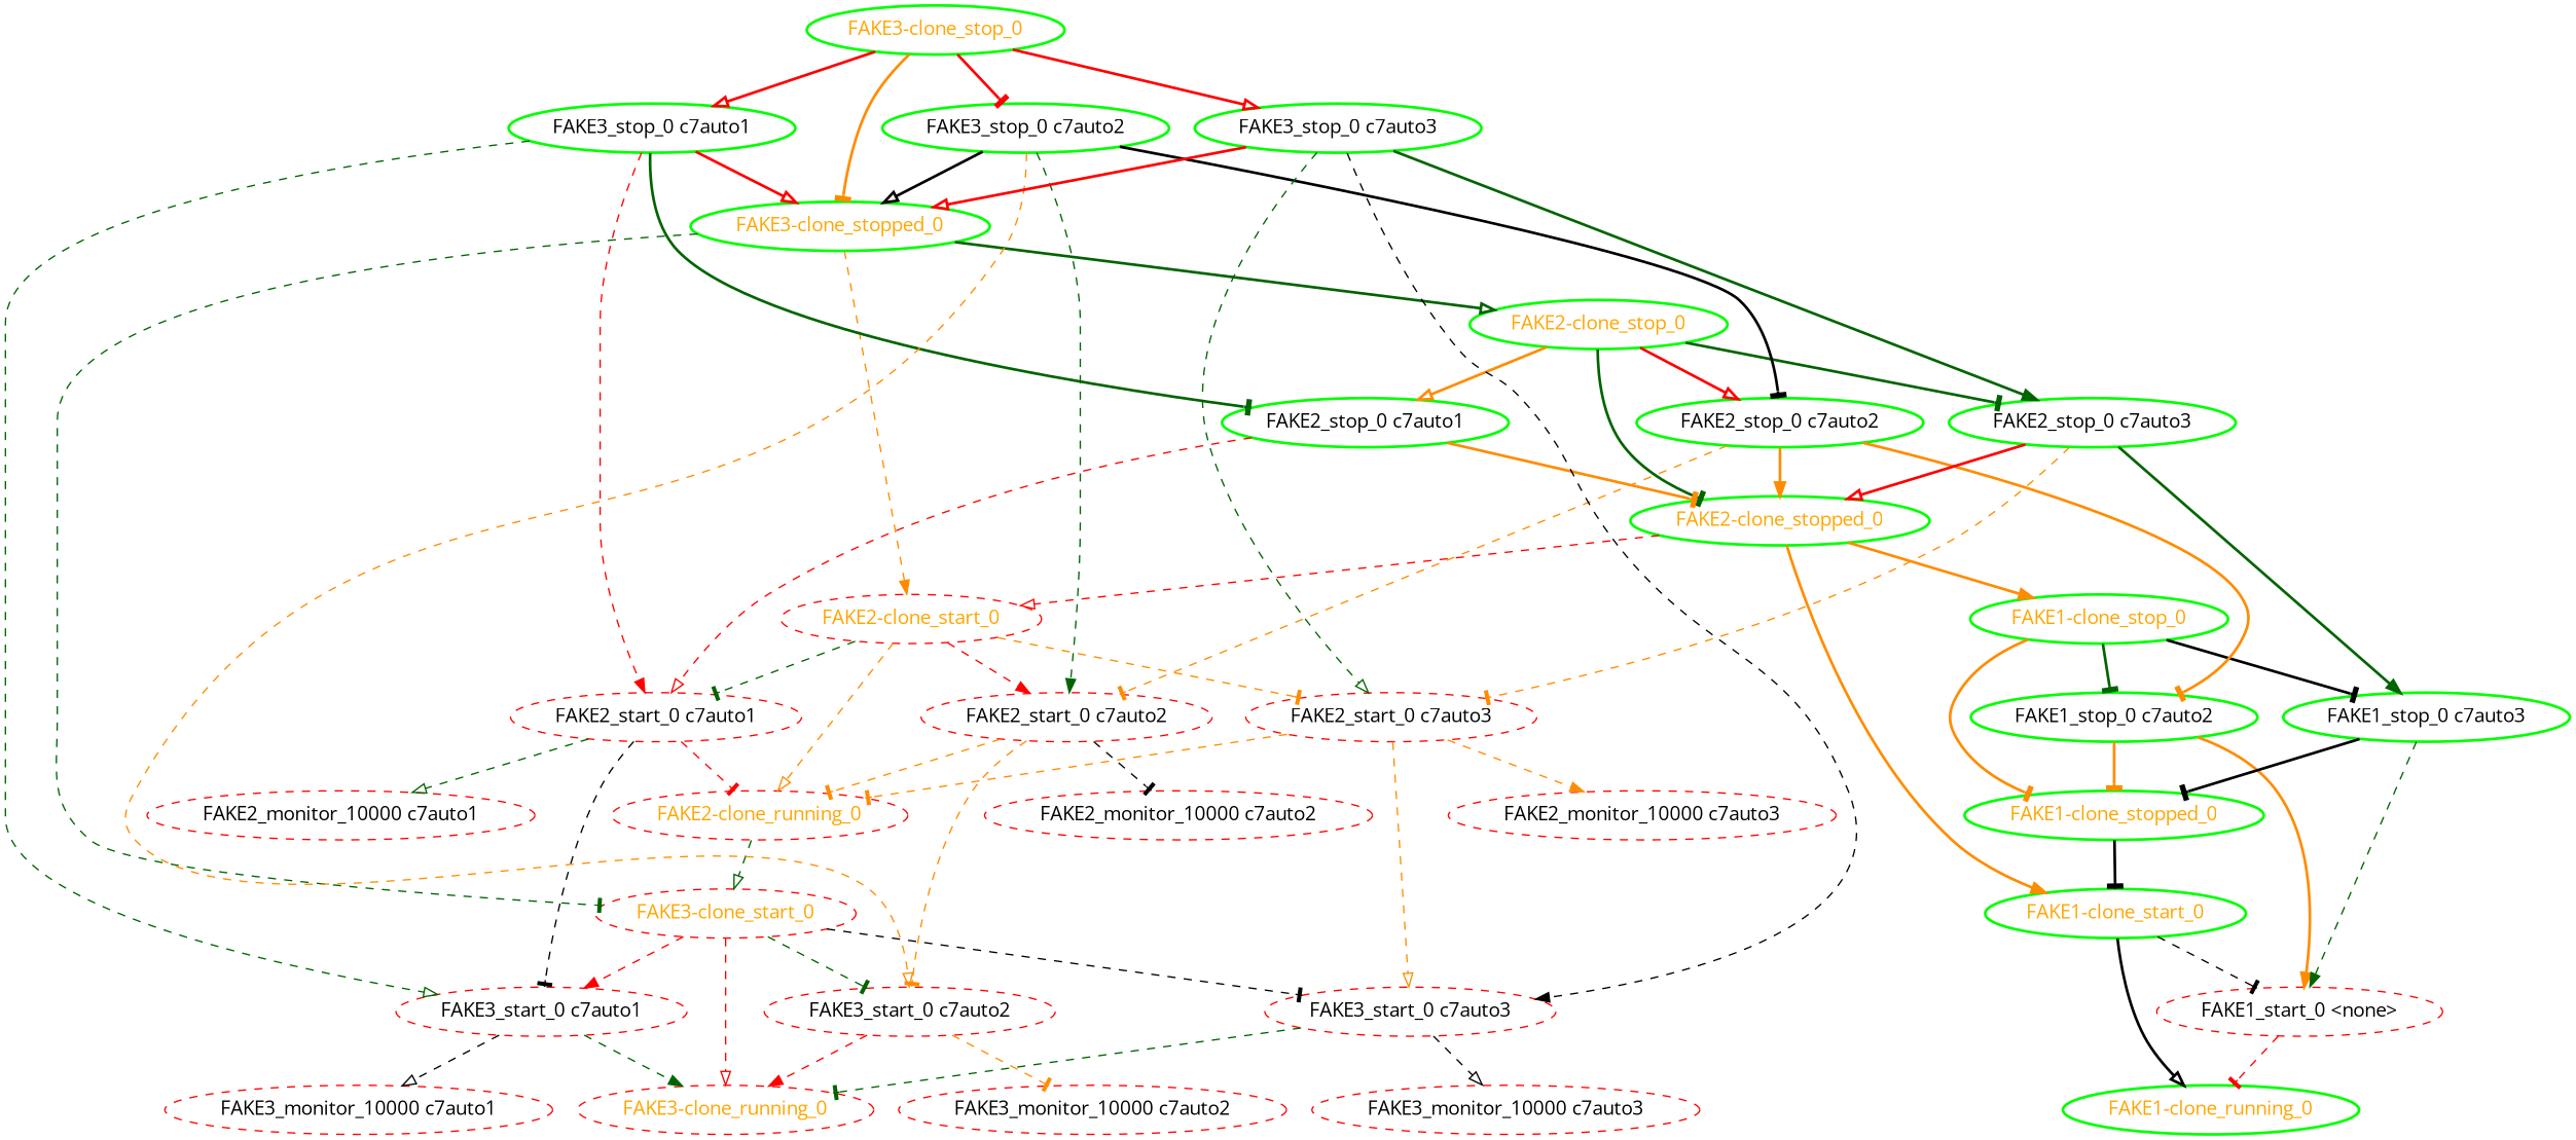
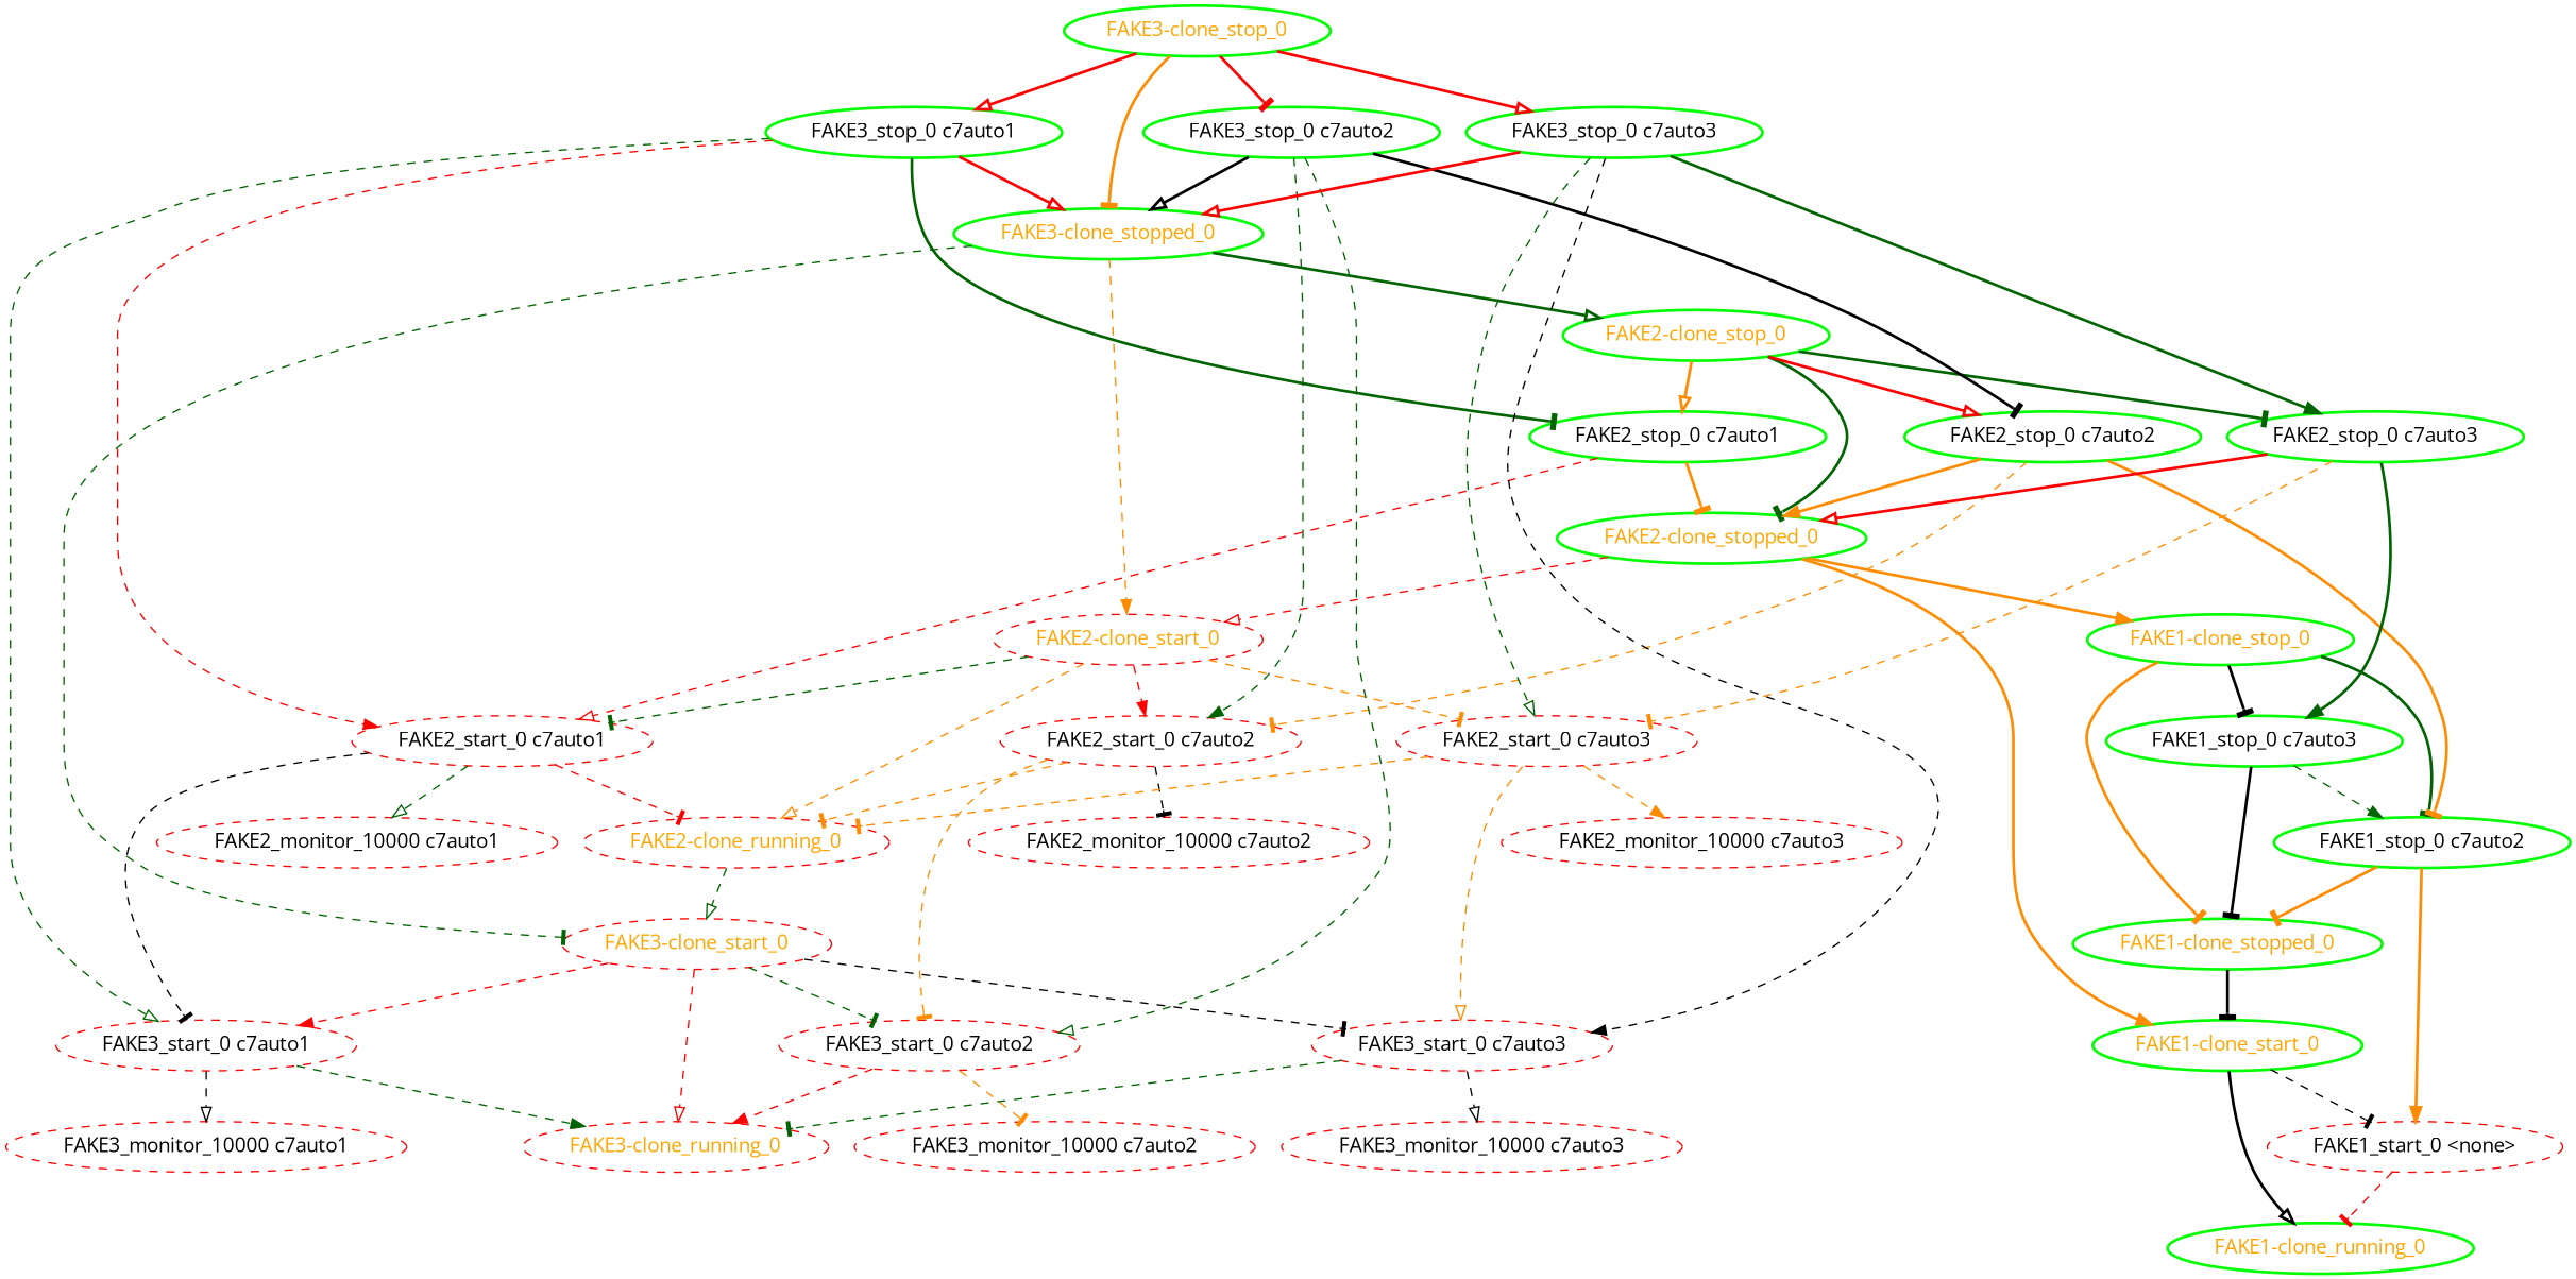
  digraph {
    fontname="Open Sans"
    node [color=red fontcolor=black fontname="Open Sans" style=dashed]
    edge [arrowhead=tee color=darkorange fontname="Open Sans" style=dashed]
    "FAKE1-clone_running_0" [color=green fontcolor=orange style=bold]
    "FAKE1-clone_start_0" [color=green fontcolor=orange style=bold]
    "FAKE1_start_0 <none>"
    "FAKE1-clone_stop_0" [color=green fontcolor=orange style=bold]
    "FAKE1-clone_stopped_0" [color=green fontcolor=orange style=bold]
    "FAKE1_stop_0 c7auto2" [color=green style=bold]
    "FAKE1_stop_0 c7auto3" [color=green style=bold]
    "FAKE2-clone_running_0" [fontcolor=orange]
    "FAKE3-clone_start_0" [fontcolor=orange]
    "FAKE3_start_0 c7auto1"
    "FAKE3_start_0 c7auto2"
    "FAKE3_start_0 c7auto3"
    "FAKE3-clone_running_0" [fontcolor=orange]
    "FAKE3_monitor_10000 c7auto1"
    "FAKE3_monitor_10000 c7auto2"
    "FAKE3_monitor_10000 c7auto3"
    "FAKE2-clone_start_0" [fontcolor=orange]
    "FAKE2_start_0 c7auto1"
    "FAKE2_start_0 c7auto2"
    "FAKE2_start_0 c7auto3"
    "FAKE2_monitor_10000 c7auto1"
    "FAKE2_monitor_10000 c7auto2"
    "FAKE2_monitor_10000 c7auto3"
    "FAKE2-clone_stop_0" [color=green fontcolor=orange style=bold]
    "FAKE2-clone_stopped_0" [color=green fontcolor=orange style=bold]
    "FAKE2_stop_0 c7auto1" [color=green style=bold]
    "FAKE2_stop_0 c7auto2" [color=green style=bold]
    "FAKE2_stop_0 c7auto3" [color=green style=bold]
    "FAKE3-clone_stop_0" [color=green fontcolor=orange style=bold]
    "FAKE3-clone_stopped_0" [color=green fontcolor=orange style=bold]
    "FAKE3_stop_0 c7auto1" [color=green style=bold]
    "FAKE3_stop_0 c7auto2" [color=green style=bold]
    "FAKE3_stop_0 c7auto3" [color=green style=bold]
    "FAKE1-clone_start_0" -> "FAKE1-clone_running_0" [arrowhead=onormal color=black style=bold]
    "FAKE1-clone_start_0" -> "FAKE1_start_0 <none>" [color=black]
    "FAKE1_start_0 <none>" -> "FAKE1-clone_running_0" [color=red]
    "FAKE1-clone_stop_0" -> "FAKE1-clone_stopped_0" [style=bold]
    "FAKE1-clone_stop_0" -> "FAKE1_stop_0 c7auto2" [color=darkgreen style=bold]
    "FAKE1-clone_stop_0" -> "FAKE1_stop_0 c7auto3" [color=black style=bold]
    "FAKE1-clone_stopped_0" -> "FAKE1-clone_start_0" [color=black style=bold]
    "FAKE1_stop_0 c7auto2" -> "FAKE1_start_0 <none>" [arrowhead=normal style=bold]
    "FAKE1_stop_0 c7auto2" -> "FAKE1-clone_stopped_0" [style=bold]
-   "FAKE1_stop_0 c7auto3" -> "FAKE1_start_0 <none>" [arrowhead=normal color=darkgreen]
+   "FAKE1_stop_0 c7auto3" -> "FAKE1_stop_0 c7auto2" [arrowhead=normal color=darkgreen]
    "FAKE1_stop_0 c7auto3" -> "FAKE1-clone_stopped_0" [color=black style=bold]
    "FAKE2-clone_running_0" -> "FAKE3-clone_start_0" [arrowhead=onormal color=darkgreen]
    "FAKE3-clone_start_0" -> "FAKE3_start_0 c7auto1" [arrowhead=normal color=red]
    "FAKE3-clone_start_0" -> "FAKE3_start_0 c7auto2" [color=darkgreen]
    "FAKE3-clone_start_0" -> "FAKE3_start_0 c7auto3" [color=black]
    "FAKE3-clone_start_0" -> "FAKE3-clone_running_0" [arrowhead=onormal color=red]
    "FAKE3_start_0 c7auto1" -> "FAKE3-clone_running_0" [arrowhead=normal color=darkgreen]
    "FAKE3_start_0 c7auto1" -> "FAKE3_monitor_10000 c7auto1" [arrowhead=onormal color=black]
    "FAKE3_start_0 c7auto2" -> "FAKE3-clone_running_0" [arrowhead=normal color=red]
    "FAKE3_start_0 c7auto2" -> "FAKE3_monitor_10000 c7auto2"
    "FAKE3_start_0 c7auto3" -> "FAKE3-clone_running_0" [color=darkgreen]
    "FAKE3_start_0 c7auto3" -> "FAKE3_monitor_10000 c7auto3" [arrowhead=onormal color=black]
    "FAKE2-clone_start_0" -> "FAKE2-clone_running_0" [arrowhead=onormal]
    "FAKE2-clone_start_0" -> "FAKE2_start_0 c7auto1" [color=darkgreen]
    "FAKE2-clone_start_0" -> "FAKE2_start_0 c7auto2" [arrowhead=normal color=red]
    "FAKE2-clone_start_0" -> "FAKE2_start_0 c7auto3"
    "FAKE2_start_0 c7auto1" -> "FAKE2-clone_running_0" [color=red]
    "FAKE2_start_0 c7auto1" -> "FAKE3_start_0 c7auto1" [color=black]
    "FAKE2_start_0 c7auto1" -> "FAKE2_monitor_10000 c7auto1" [arrowhead=onormal color=darkgreen]
    "FAKE2_start_0 c7auto2" -> "FAKE2-clone_running_0"
    "FAKE2_start_0 c7auto2" -> "FAKE3_start_0 c7auto2"
    "FAKE2_start_0 c7auto2" -> "FAKE2_monitor_10000 c7auto2" [color=black]
    "FAKE2_start_0 c7auto3" -> "FAKE2-clone_running_0"
    "FAKE2_start_0 c7auto3" -> "FAKE3_start_0 c7auto3" [arrowhead=onormal]
    "FAKE2_start_0 c7auto3" -> "FAKE2_monitor_10000 c7auto3" [arrowhead=normal]
    "FAKE2-clone_stop_0" -> "FAKE2-clone_stopped_0" [color=darkgreen style=bold]
    "FAKE2-clone_stop_0" -> "FAKE2_stop_0 c7auto1" [arrowhead=onormal style=bold]
    "FAKE2-clone_stop_0" -> "FAKE2_stop_0 c7auto2" [arrowhead=onormal color=red style=bold]
    "FAKE2-clone_stop_0" -> "FAKE2_stop_0 c7auto3" [color=darkgreen style=bold]
    "FAKE2-clone_stopped_0" -> "FAKE1-clone_start_0" [arrowhead=normal style=bold]
    "FAKE2-clone_stopped_0" -> "FAKE1-clone_stop_0" [arrowhead=normal style=bold]
    "FAKE2-clone_stopped_0" -> "FAKE2-clone_start_0" [arrowhead=onormal color=red]
    "FAKE2_stop_0 c7auto1" -> "FAKE2_start_0 c7auto1" [arrowhead=onormal color=red]
    "FAKE2_stop_0 c7auto1" -> "FAKE2-clone_stopped_0" [style=bold]
    "FAKE2_stop_0 c7auto2" -> "FAKE1_stop_0 c7auto2" [style=bold]
    "FAKE2_stop_0 c7auto2" -> "FAKE2_start_0 c7auto2"
    "FAKE2_stop_0 c7auto2" -> "FAKE2-clone_stopped_0" [arrowhead=normal style=bold]
    "FAKE2_stop_0 c7auto3" -> "FAKE1_stop_0 c7auto3" [arrowhead=normal color=darkgreen style=bold]
    "FAKE2_stop_0 c7auto3" -> "FAKE2_start_0 c7auto3"
    "FAKE2_stop_0 c7auto3" -> "FAKE2-clone_stopped_0" [arrowhead=onormal color=red style=bold]
    "FAKE3-clone_stop_0" -> "FAKE3-clone_stopped_0" [style=bold]
    "FAKE3-clone_stop_0" -> "FAKE3_stop_0 c7auto1" [arrowhead=onormal color=red style=bold]
    "FAKE3-clone_stop_0" -> "FAKE3_stop_0 c7auto2" [color=red style=bold]
    "FAKE3-clone_stop_0" -> "FAKE3_stop_0 c7auto3" [arrowhead=onormal color=red style=bold]
    "FAKE3-clone_stopped_0" -> "FAKE3-clone_start_0" [color=darkgreen]
    "FAKE3-clone_stopped_0" -> "FAKE2-clone_start_0" [arrowhead=normal]
    "FAKE3-clone_stopped_0" -> "FAKE2-clone_stop_0" [arrowhead=onormal color=darkgreen style=bold]
    "FAKE3_stop_0 c7auto1" -> "FAKE3_start_0 c7auto1" [arrowhead=onormal color=darkgreen]
    "FAKE3_stop_0 c7auto1" -> "FAKE2_start_0 c7auto1" [arrowhead=normal color=red]
    "FAKE3_stop_0 c7auto1" -> "FAKE2_stop_0 c7auto1" [color=darkgreen style=bold]
    "FAKE3_stop_0 c7auto1" -> "FAKE3-clone_stopped_0" [arrowhead=onormal color=red style=bold]
-   "FAKE3_stop_0 c7auto2" -> "FAKE3_start_0 c7auto2" [arrowhead=onormal]
+   "FAKE3_stop_0 c7auto2" -> "FAKE3_start_0 c7auto2" [arrowhead=onormal color=darkgreen]
    "FAKE3_stop_0 c7auto2" -> "FAKE2_start_0 c7auto2" [arrowhead=normal color=darkgreen]
    "FAKE3_stop_0 c7auto2" -> "FAKE2_stop_0 c7auto2" [color=black style=bold]
    "FAKE3_stop_0 c7auto2" -> "FAKE3-clone_stopped_0" [arrowhead=onormal color=black style=bold]
    "FAKE3_stop_0 c7auto3" -> "FAKE3_start_0 c7auto3" [arrowhead=normal color=black]
    "FAKE3_stop_0 c7auto3" -> "FAKE2_start_0 c7auto3" [arrowhead=onormal color=darkgreen]
    "FAKE3_stop_0 c7auto3" -> "FAKE2_stop_0 c7auto3" [arrowhead=normal color=darkgreen style=bold]
    "FAKE3_stop_0 c7auto3" -> "FAKE3-clone_stopped_0" [arrowhead=onormal color=red style=bold]
  }
